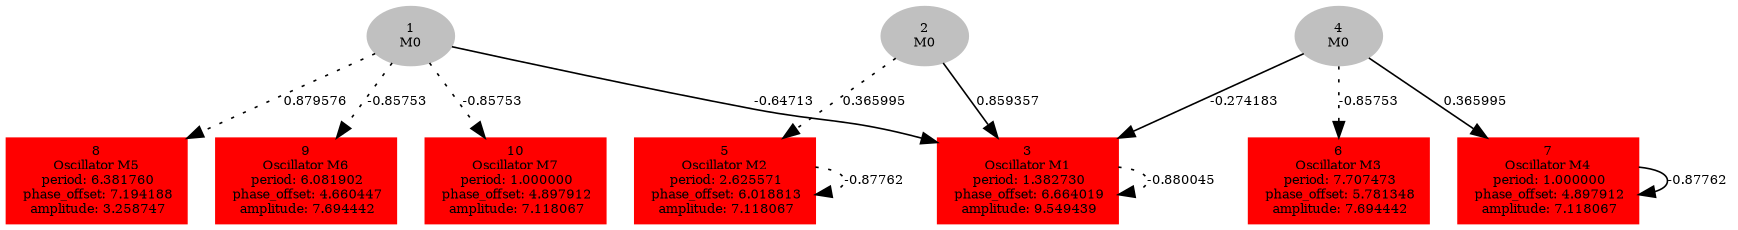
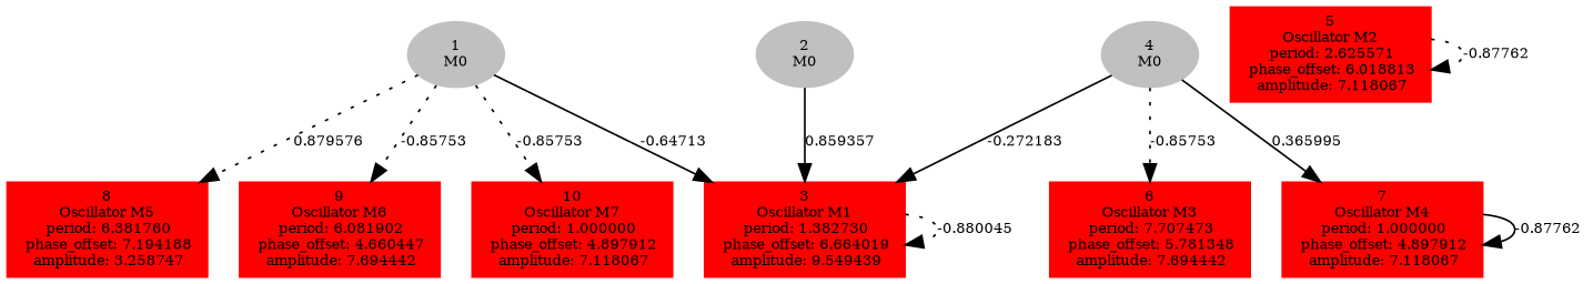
  digraph {
    forcelabels=true
    node [color=red fontsize=8 style=filled shape=box]
    edge [fontsize=8 style=dotted]
    n1 [color=grey label=<1<BR/>M0> shape=""]
    n2 [label=<3<BR />Oscillator M1<BR /> period: 1.382730<BR /> phase_offset: 6.664019<BR /> amplitude: 9.549439>]
    n3 [label=<8<BR />Oscillator M5<BR /> period: 6.381760<BR /> phase_offset: 7.194188<BR /> amplitude: 3.258747>]
    n4 [label=<9<BR />Oscillator M6<BR /> period: 6.081902<BR /> phase_offset: 4.660447<BR /> amplitude: 7.694442>]
    n5 [label=<10<BR />Oscillator M7<BR /> period: 1.000000<BR /> phase_offset: 4.897912<BR /> amplitude: 7.118067>]
    n6 [color=grey label=<2<BR/>M0> shape=""]
    n7 [label=<5<BR />Oscillator M2<BR /> period: 2.625571<BR /> phase_offset: 6.018813<BR /> amplitude: 7.118067>]
    n8 [color=grey label=<4<BR/>M0> shape=""]
    n9 [label=<6<BR />Oscillator M3<BR /> period: 7.707473<BR /> phase_offset: 5.781348<BR /> amplitude: 7.694442>]
    n10 [label=<7<BR />Oscillator M4<BR /> period: 1.000000<BR /> phase_offset: 4.897912<BR /> amplitude: 7.118067>]
    n1 -> n2 [label="-0.64713 " style=solid]
    n1 -> n3 [label="0.879576 "]
    n1 -> n4 [label="-0.85753 "]
    n1 -> n5 [label="-0.85753 "]
    n2 -> n2 [label="-0.880045 "]
    n6 -> n2 [label="0.859357 " style=solid]
-   n6 -> n7 [label="0.365995 "]
    n7 -> n7 [label="-0.87762 "]
-   n8 -> n2 [label="-0.274183 " style=solid]
+   n8 -> n2 [label="-0.272183 " style=solid]
    n8 -> n9 [label="-0.85753 "]
    n8 -> n10 [label="0.365995 " style=solid]
    n10 -> n10 [label="-0.87762 " style=solid]
  }
